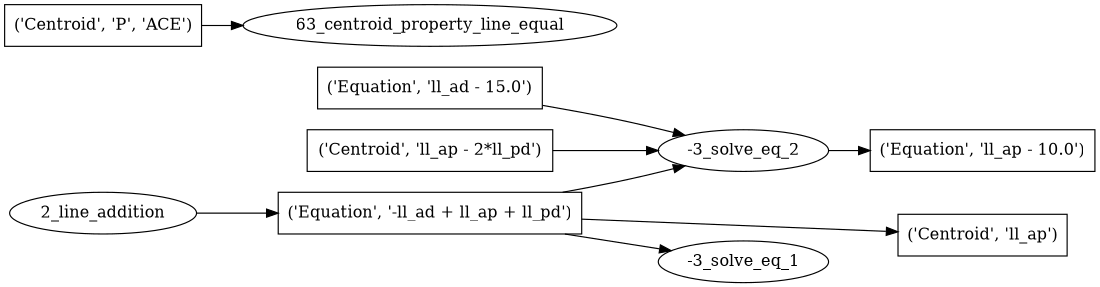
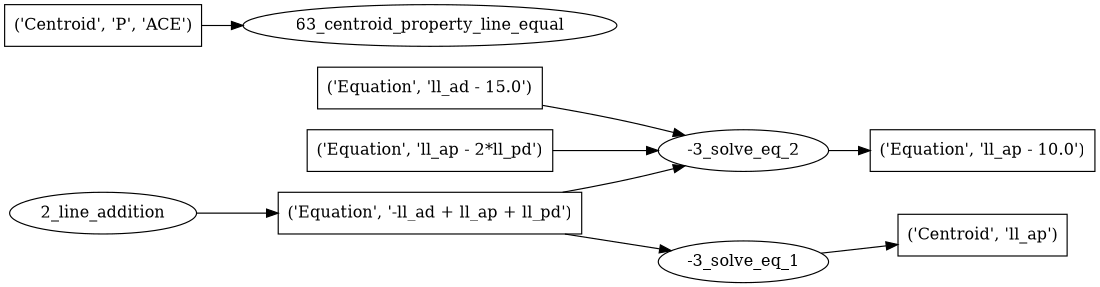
  digraph {
    rankdir=LR
    node [shape=box]
    n1 [label="('Centroid', 'll_ap')"]
    n2 [label="-3_solve_eq_1" shape=""]
    n3 [label="('Equation', 'll_ap - 10.0')"]
    n4 [label="-3_solve_eq_2" shape=""]
    n5 [label="('Equation', 'll_ad - 15.0')"]
    n6 [label="('Equation', '-ll_ad + ll_ap + ll_pd')"]
-   n7 [label="('Centroid', 'll_ap - 2*ll_pd')"]
+   n7 [label="('Equation', 'll_ap - 2*ll_pd')"]
    n8 [label="2_line_addition" shape=""]
    n9 [label="63_centroid_property_line_equal" shape=""]
    n10 [label="('Centroid', 'P', 'ACE')"]
-   n6 -> n1
+   n2 -> n1
    n4 -> n3
    n5 -> n4
    n6 -> n2
    n6 -> n4
    n7 -> n4
    n8 -> n6
    n10 -> n9
  }
